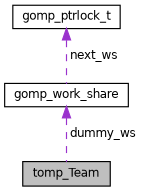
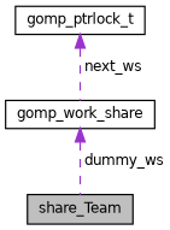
  digraph {
    node [color=black fillcolor=white fontname=Helvetica fontsize=10 shape=record style=filled]
    edge [color=darkorchid3 dir=back fontname=Helvetica fontsize=10 labelfontname=Helvetica labelfontsize=10 style=dashed]
-   n1 [fillcolor=grey75 fontcolor=black height=0.2 label=tomp_Team width=0.4]
+   n1 [fillcolor=grey75 fontcolor=black height=0.2 label=share_Team width=0.4]
    n2 [height=0.2 label=gomp_work_share width=0.4]
    n3 [height=0.2 label=gomp_ptrlock_t width=0.4]
    n2 -> n1 [label=" dummy_ws"]
    n3 -> n2 [label=" next_ws"]
  }
